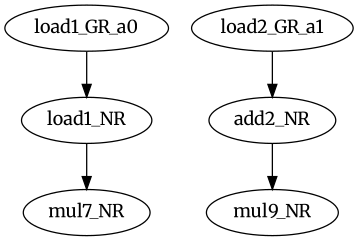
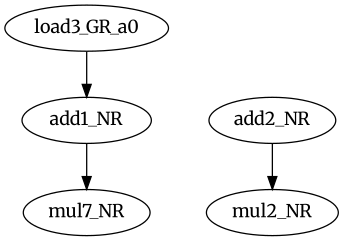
  digraph {
    fontname=Merriweather
    node [fontname=Merriweather]
    edge [fontname=Merriweather]
-   load1_GR_a0
-   add1_NR [label=load1_NR]
+   load1_GR_a0 [label=load3_GR_a0]
+   add1_NR
    n3 [label=mul7_NR]
    add2_NR
-   mul2_NR [label=mul9_NR]
-   load2_GR_a1
+   mul2_NR
    load1_GR_a0 -> add1_NR
    add1_NR -> n3
    add2_NR -> mul2_NR
-   load2_GR_a1 -> add2_NR
  }
